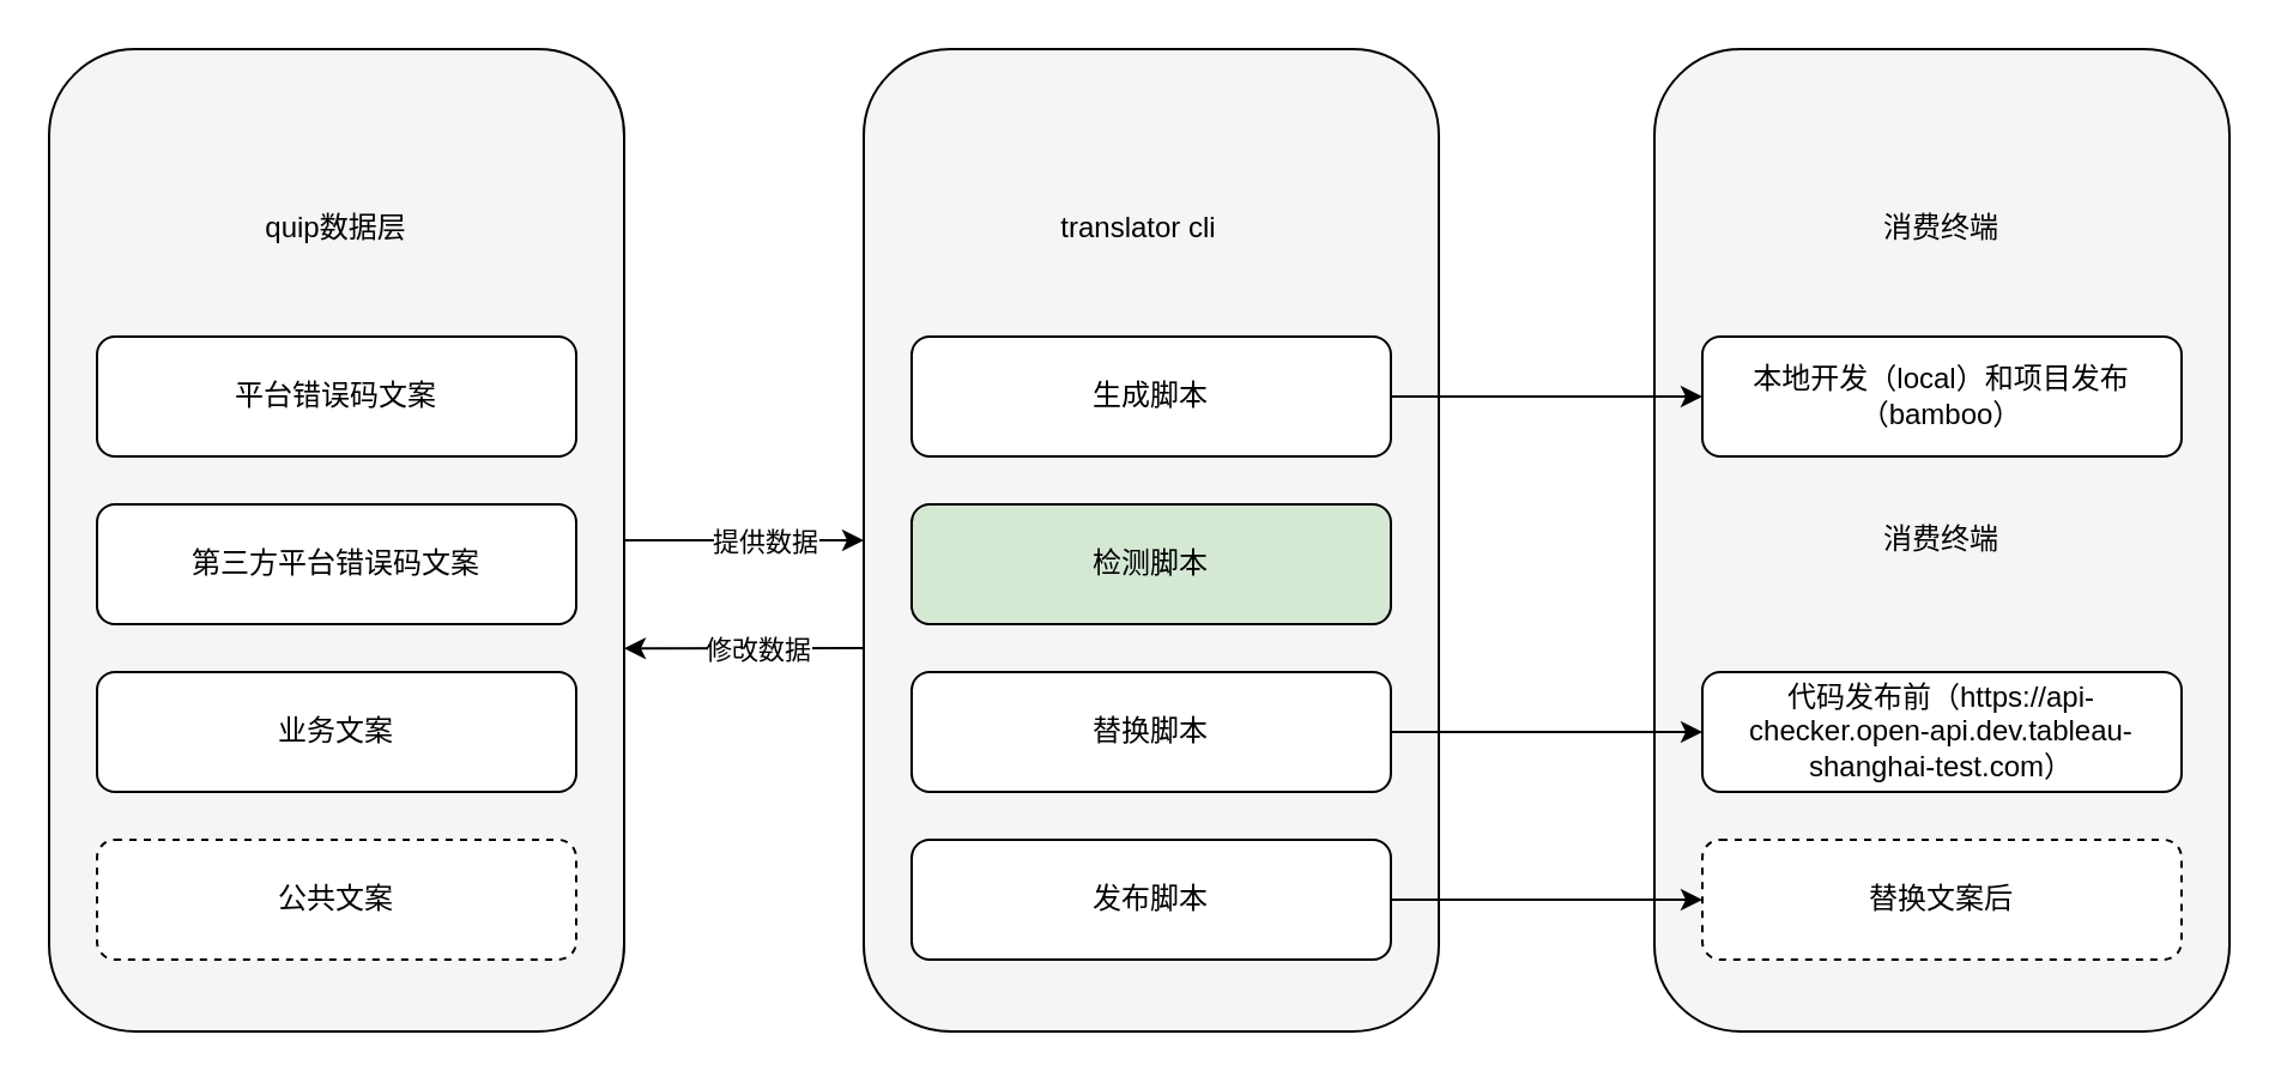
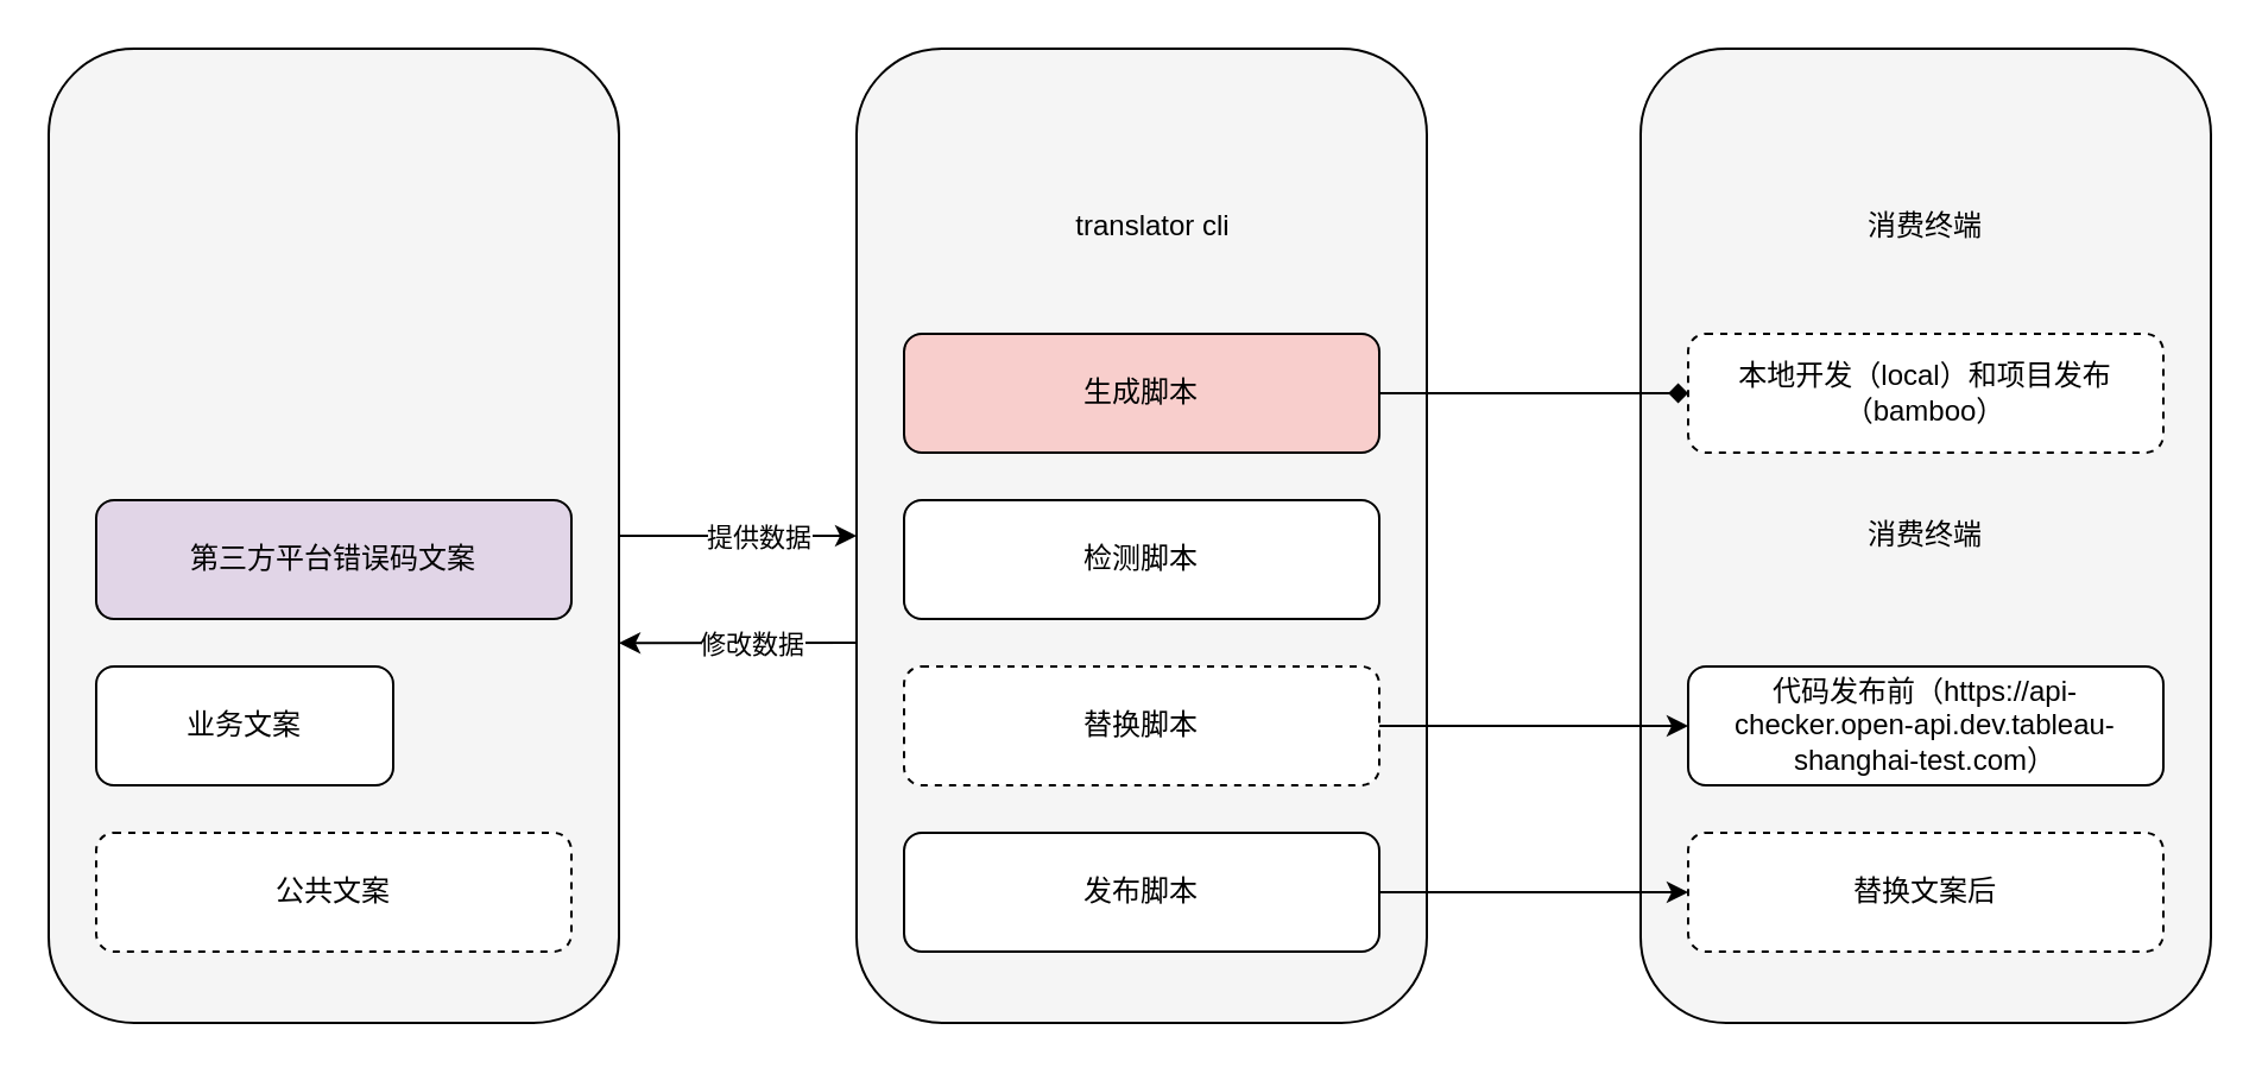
  <mxCell id="0" />
  <mxCell id="1" parent="0" />
  <mxCell id="2" value="发布脚本" style="edgeStyle=none;curved=1;rounded=0;html=1;exitX=0.5;exitY=1;exitDx=0;exitDy=0;entryX=1;entryY=0;entryDx=0;entryDy=0;" edge="1" parent="1"><mxGeometry relative="1" as="geometry"><mxPoint x="390" y="200" as="sourcePoint" /><Array as="points"><mxPoint x="470" y="400" /></Array></mxGeometry></mxCell>
  <mxCell id="3" value="" style="rounded=1;whiteSpace=wrap;html=1;fillColor=#F5F5F5;strokeColor=#000000;" vertex="1" parent="1"><mxGeometry x="20" y="20" width="240" height="410" as="geometry" /></mxCell>
- <mxCell id="4" value="平台错误码文案" style="rounded=1;whiteSpace=wrap;html=1;fillColor=#FFFFFF;strokeColor=#000000;" vertex="1" parent="1"><mxGeometry x="40" y="140" width="200" height="50" as="geometry" /></mxCell>
- <mxCell id="5" value="第三方平台错误码文案" style="rounded=1;whiteSpace=wrap;html=1;fillColor=#FFFFFF;strokeColor=#000000;" vertex="1" parent="1"><mxGeometry x="40" y="210" width="200" height="50" as="geometry" /></mxCell>
- <mxCell id="6" value="业务文案" style="rounded=1;whiteSpace=wrap;html=1;fillColor=#FFFFFF;strokeColor=#000000;" vertex="1" parent="1"><mxGeometry x="40" y="280" width="200" height="50" as="geometry" /></mxCell>
+ <mxCell id="5" value="第三方平台错误码文案" style="rounded=1;whiteSpace=wrap;html=1;fillColor=#e1d5e7;strokeColor=#000000;" vertex="1" parent="1"><mxGeometry x="40" y="210" width="200" height="50" as="geometry" /></mxCell>
+ <mxCell id="6" value="业务文案" style="rounded=1;whiteSpace=wrap;html=1;fillColor=#FFFFFF;strokeColor=#000000;" vertex="1" parent="1"><mxGeometry x="40" y="280" width="125" height="50" as="geometry" /></mxCell>
  <mxCell id="7" value="公共文案" style="rounded=1;whiteSpace=wrap;html=1;fillColor=#FFFFFF;strokeColor=#000000;dashed=1;" vertex="1" parent="1"><mxGeometry x="40" y="350" width="200" height="50" as="geometry" /></mxCell>
  <mxCell id="8" value="" style="rounded=1;whiteSpace=wrap;html=1;fillColor=#F5F5F5;strokeColor=#000000;" vertex="1" parent="1"><mxGeometry x="360" y="20" width="240" height="410" as="geometry" /></mxCell>
- <mxCell id="9" value="检测脚本" style="rounded=1;whiteSpace=wrap;html=1;fillColor=#d5e8d4;strokeColor=#000000;" vertex="1" parent="1"><mxGeometry x="380" y="210" width="200" height="50" as="geometry" /></mxCell>
- <mxCell id="10" value="生成脚本" style="rounded=1;whiteSpace=wrap;html=1;fillColor=#FFFFFF;strokeColor=#000000;" vertex="1" parent="1"><mxGeometry x="380" y="140" width="200" height="50" as="geometry" /></mxCell>
- <mxCell id="11" value="替换脚本" style="rounded=1;whiteSpace=wrap;html=1;fillColor=#FFFFFF;strokeColor=#000000;" vertex="1" parent="1"><mxGeometry x="380" y="280" width="200" height="50" as="geometry" /></mxCell>
+ <mxCell id="9" value="检测脚本" style="rounded=1;whiteSpace=wrap;html=1;fillColor=#FFFFFF;strokeColor=#000000;" vertex="1" parent="1"><mxGeometry x="380" y="210" width="200" height="50" as="geometry" /></mxCell>
+ <mxCell id="10" value="生成脚本" style="rounded=1;whiteSpace=wrap;html=1;fillColor=#f8cecc;strokeColor=#000000;" vertex="1" parent="1"><mxGeometry x="380" y="140" width="200" height="50" as="geometry" /></mxCell>
+ <mxCell id="11" value="替换脚本" style="rounded=1;whiteSpace=wrap;html=1;fillColor=#FFFFFF;strokeColor=#000000;dashed=1;" vertex="1" parent="1"><mxGeometry x="380" y="280" width="200" height="50" as="geometry" /></mxCell>
  <mxCell id="12" value="发布脚本" style="rounded=1;whiteSpace=wrap;html=1;fillColor=#FFFFFF;strokeColor=#000000;" vertex="1" parent="1"><mxGeometry x="380" y="350" width="200" height="50" as="geometry" /></mxCell>
  <mxCell id="13" value="消费终端" style="rounded=1;whiteSpace=wrap;html=1;fillColor=#F5F5F5;strokeColor=#000000;" vertex="1" parent="1"><mxGeometry x="690" y="20" width="240" height="410" as="geometry" /></mxCell>
- <mxCell id="14" value="本地开发（local）和项目发布（bamboo）" style="rounded=1;whiteSpace=wrap;html=1;fillColor=#FFFFFF;strokeColor=#000000;" vertex="1" parent="1"><mxGeometry x="710" y="140" width="200" height="50" as="geometry" /></mxCell>
+ <mxCell id="14" value="本地开发（local）和项目发布（bamboo）" style="rounded=1;whiteSpace=wrap;html=1;fillColor=#FFFFFF;strokeColor=#000000;dashed=1;" vertex="1" parent="1"><mxGeometry x="710" y="140" width="200" height="50" as="geometry" /></mxCell>
  <mxCell id="15" value="代码发布前（https://api-checker.open-api.dev.tableau-shanghai-test.com）" style="rounded=1;whiteSpace=wrap;html=1;fillColor=#FFFFFF;strokeColor=#000000;" vertex="1" parent="1"><mxGeometry x="710" y="280" width="200" height="50" as="geometry" /></mxCell>
  <mxCell id="16" value="替换文案后" style="rounded=1;whiteSpace=wrap;html=1;fillColor=#FFFFFF;strokeColor=#000000;dashed=1;" vertex="1" parent="1"><mxGeometry x="710" y="350" width="200" height="50" as="geometry" /></mxCell>
- <mxCell id="17" value="quip数据层" style="text;html=1;align=center;verticalAlign=middle;whiteSpace=wrap;rounded=0;" vertex="1" parent="1"><mxGeometry x="95" y="80" width="90" height="30" as="geometry" /></mxCell>
- <mxCell id="18" value="translator cli" style="text;html=1;align=center;verticalAlign=middle;whiteSpace=wrap;rounded=0;" vertex="1" parent="1"><mxGeometry x="440" y="80" width="70" height="30" as="geometry" /></mxCell>
+ <mxCell id="18" value="translator cli" style="text;html=1;align=center;verticalAlign=middle;whiteSpace=wrap;rounded=0;" vertex="1" parent="1"><mxGeometry x="450" y="80" width="70" height="30" as="geometry" /></mxCell>
  <mxCell id="19" value="消费终端" style="text;html=1;align=center;verticalAlign=middle;whiteSpace=wrap;rounded=0;" vertex="1" parent="1"><mxGeometry x="780" y="80" width="60" height="30" as="geometry" /></mxCell>
- <mxCell id="20" value="" style="endArrow=classic;html=1;rounded=0;exitX=1;exitY=0.5;exitDx=0;exitDy=0;entryX=0;entryY=0.5;entryDx=0;entryDy=0;" edge="1" parent="1" source="10" target="14"><mxGeometry width="50" height="50" relative="1" as="geometry"><mxPoint x="580" y="166" as="sourcePoint" /><mxPoint x="630" y="100" as="targetPoint" /></mxGeometry></mxCell>
+ <mxCell id="20" value="" style="endArrow=diamond;html=1;rounded=0;exitX=1;exitY=0.5;exitDx=0;exitDy=0;entryX=0;entryY=0.5;entryDx=0;entryDy=0;" edge="1" parent="1" source="10" target="14"><mxGeometry width="50" height="50" relative="1" as="geometry"><mxPoint x="580" y="166" as="sourcePoint" /><mxPoint x="630" y="100" as="targetPoint" /></mxGeometry></mxCell>
  <mxCell id="21" value="" style="endArrow=classic;html=1;rounded=0;exitX=1;exitY=0.5;exitDx=0;exitDy=0;entryX=0;entryY=0.5;entryDx=0;entryDy=0;" edge="1" parent="1" source="11" target="15"><mxGeometry width="50" height="50" relative="1" as="geometry"><mxPoint x="450" y="30" as="sourcePoint" /><mxPoint x="640" y="300" as="targetPoint" /></mxGeometry></mxCell>
  <mxCell id="22" value="" style="endArrow=classic;html=1;rounded=0;exitX=1;exitY=0.5;exitDx=0;exitDy=0;entryX=0;entryY=0.5;entryDx=0;entryDy=0;" edge="1" parent="1" source="12" target="16"><mxGeometry width="50" height="50" relative="1" as="geometry"><mxPoint x="450" y="270" as="sourcePoint" /><mxPoint x="620" y="360" as="targetPoint" /></mxGeometry></mxCell>
  <mxCell id="23" style="edgeStyle=orthogonalEdgeStyle;rounded=0;orthogonalLoop=1;jettySize=auto;html=1;exitX=1;exitY=0.5;exitDx=0;exitDy=0;" edge="1" parent="1" source="3"><mxGeometry relative="1" as="geometry"><mxPoint x="360" y="225" as="targetPoint" /></mxGeometry></mxCell>
  <mxCell id="24" value="提供数据" style="edgeLabel;html=1;align=center;verticalAlign=middle;resizable=0;points=[];" vertex="1" connectable="0" parent="23"><mxGeometry x="0.187" relative="1" as="geometry"><mxPoint x="-1" as="offset" /></mxGeometry></mxCell>
  <mxCell id="25" value="" style="endArrow=classic;html=1;rounded=0;entryX=1;entryY=0.61;entryDx=0;entryDy=0;entryPerimeter=0;" edge="1" parent="1" target="3"><mxGeometry width="50" height="50" relative="1" as="geometry"><mxPoint x="360" y="270" as="sourcePoint" /><mxPoint x="500" y="220" as="targetPoint" /></mxGeometry></mxCell>
  <mxCell id="26" value="修改数据" style="edgeLabel;html=1;align=center;verticalAlign=middle;resizable=0;points=[];" vertex="1" connectable="0" parent="25"><mxGeometry x="-0.107" relative="1" as="geometry"><mxPoint as="offset" /></mxGeometry></mxCell>
